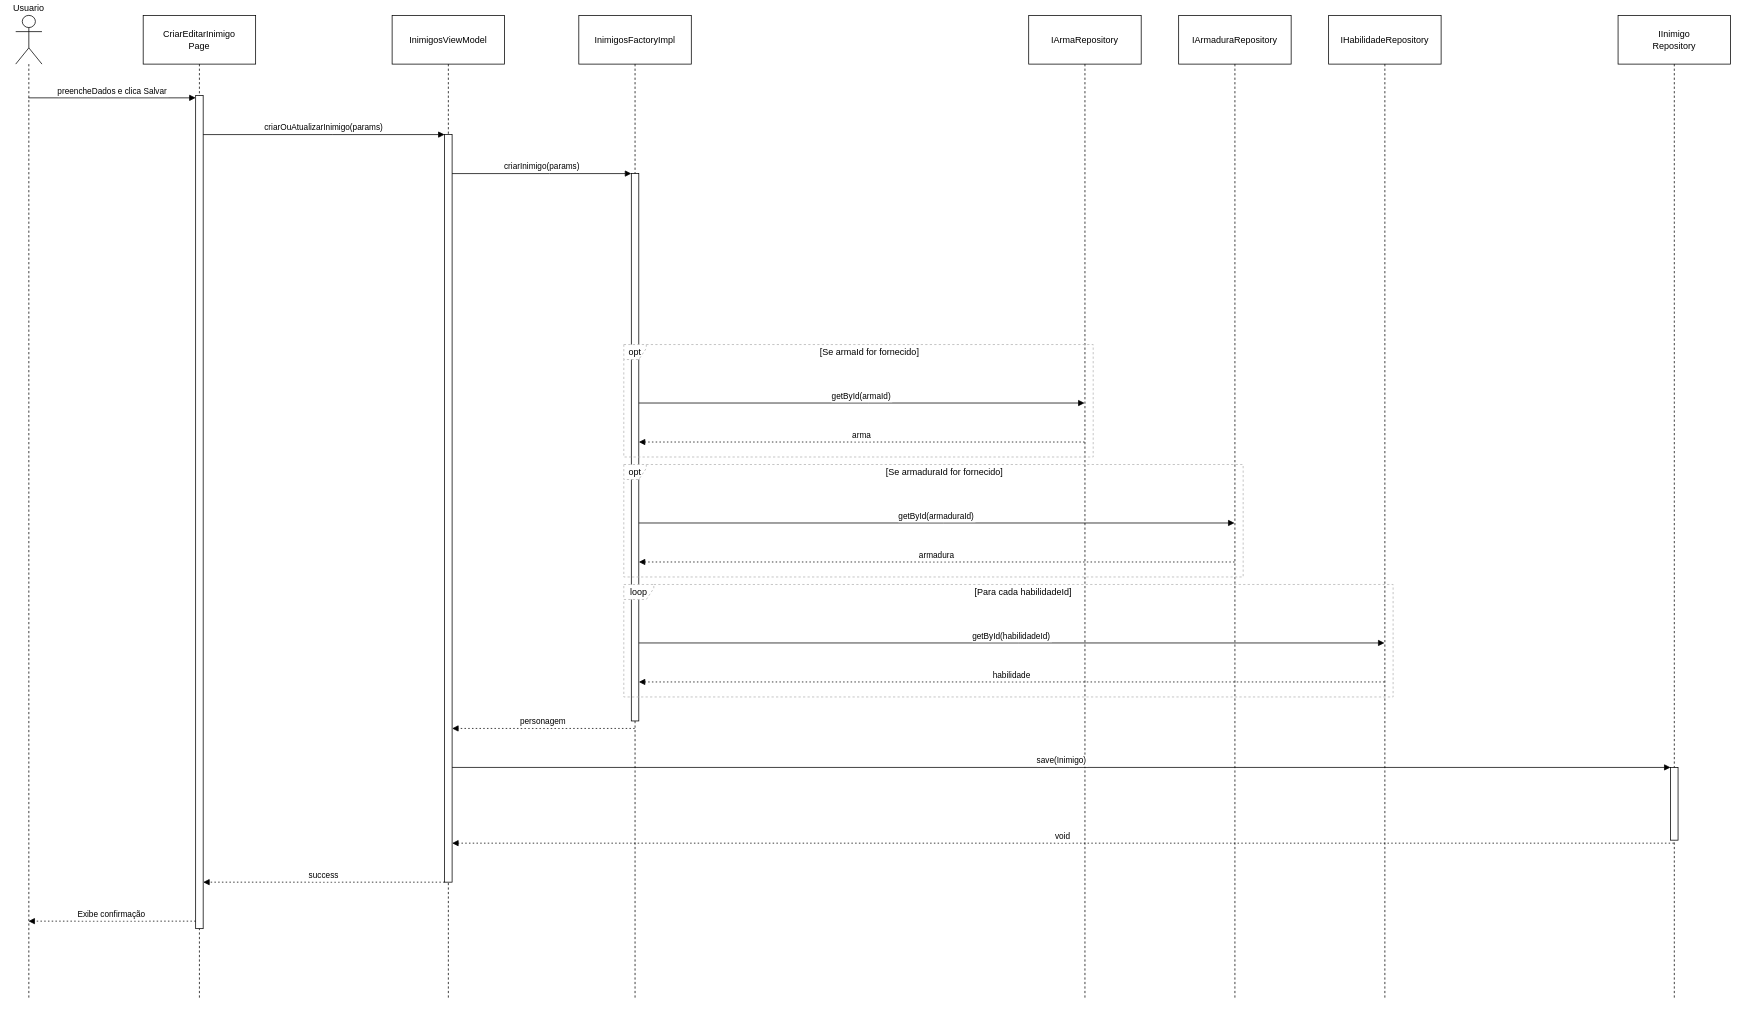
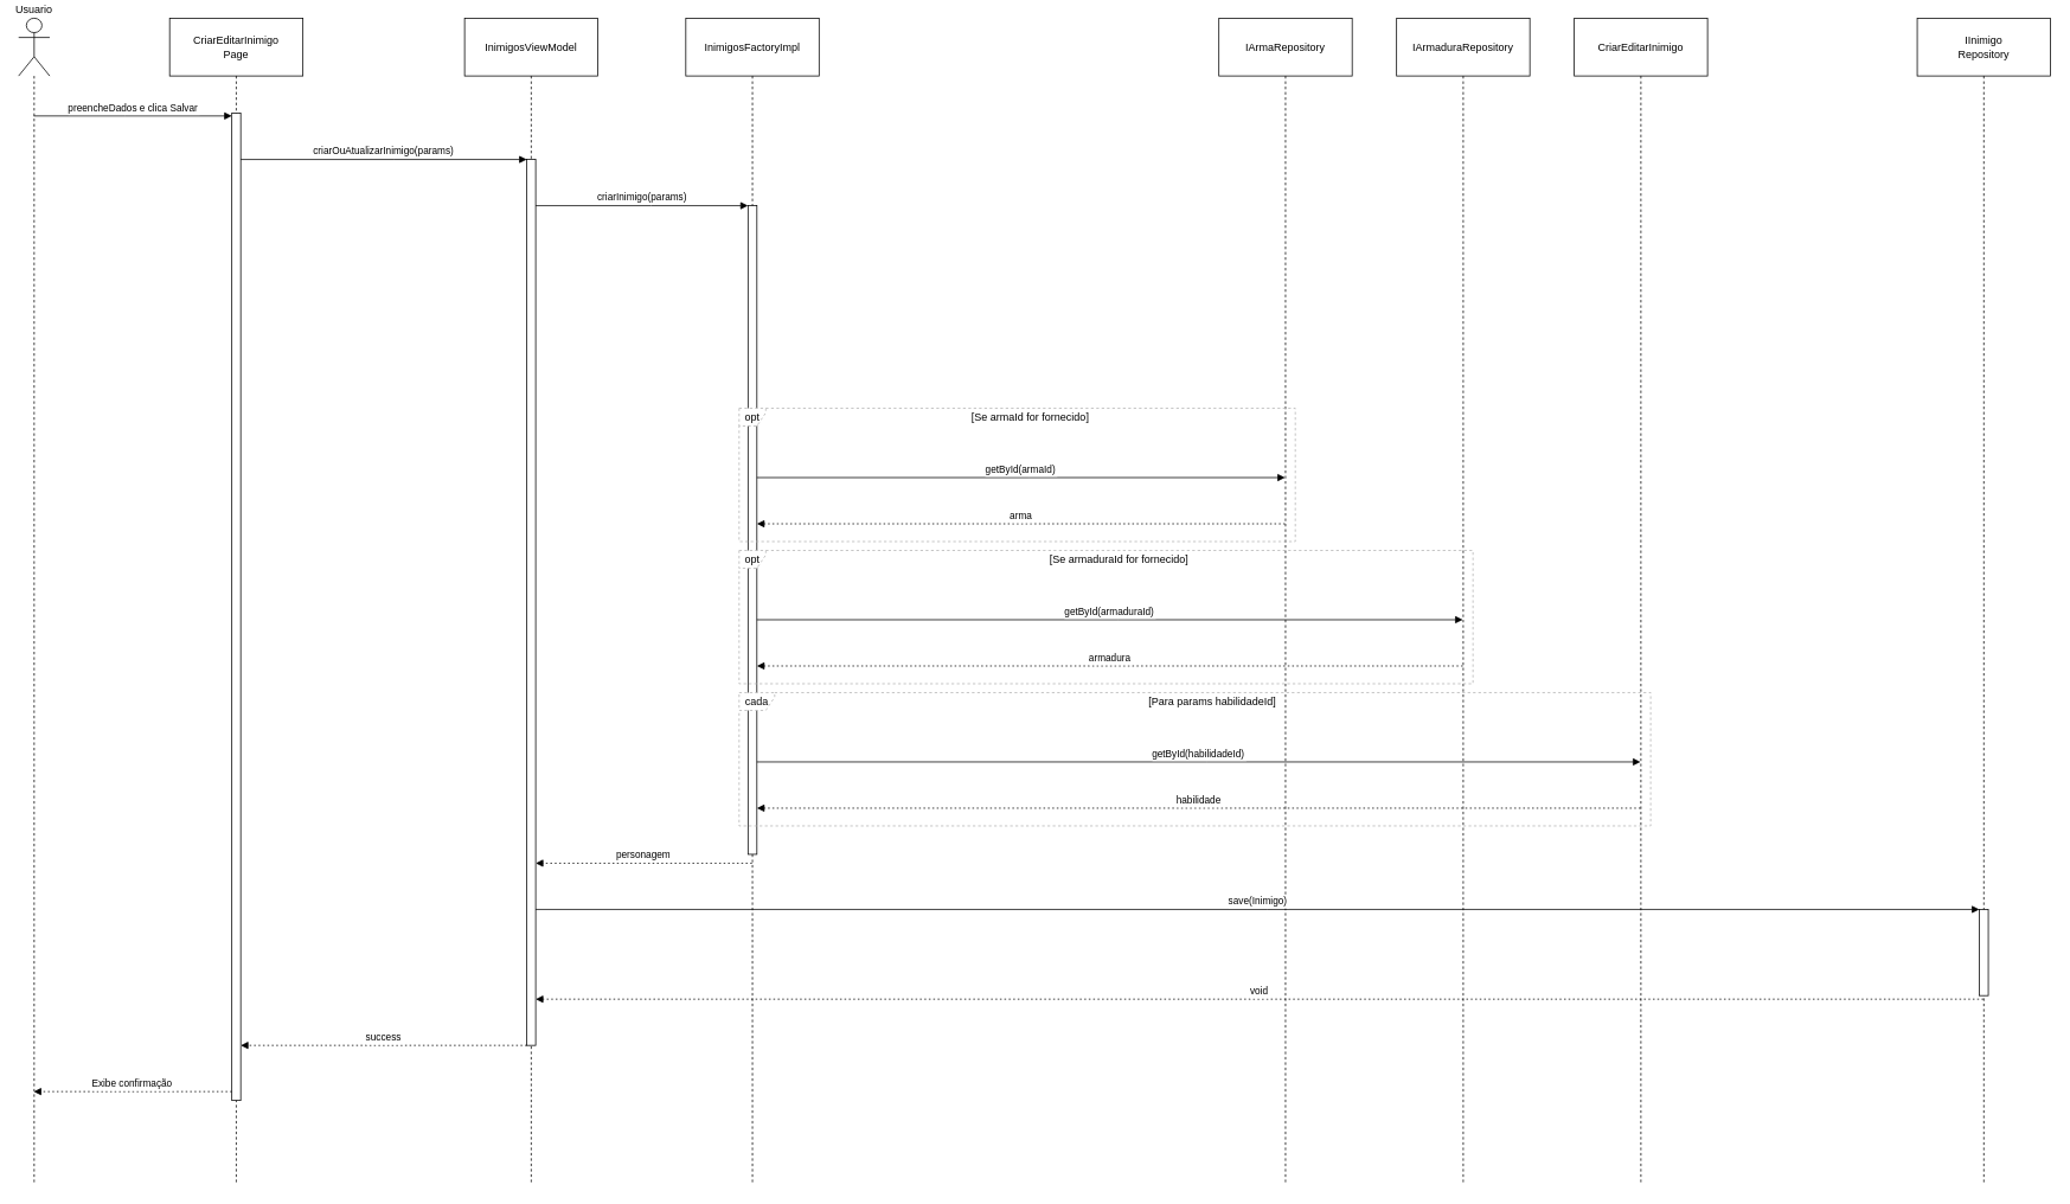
  <mxCell id="0" />
  <mxCell id="1" parent="0" />
  <mxCell id="2" value="Usuario" style="shape=umlLifeline;perimeter=lifelinePerimeter;whiteSpace=wrap;container=1;dropTarget=0;collapsible=0;recursiveResize=0;outlineConnect=0;portConstraint=eastwest;newEdgeStyle={&quot;edgeStyle&quot;:&quot;elbowEdgeStyle&quot;,&quot;elbow&quot;:&quot;vertical&quot;,&quot;curved&quot;:0,&quot;rounded&quot;:0};participant=umlActor;verticalAlign=bottom;labelPosition=center;verticalLabelPosition=top;align=center;size=65;" vertex="1" parent="1"><mxGeometry x="20" y="20" width="35" height="1313" as="geometry" /></mxCell>
  <mxCell id="3" value="CriarEditarInimigo&#10;Page" style="shape=umlLifeline;perimeter=lifelinePerimeter;whiteSpace=wrap;container=1;dropTarget=0;collapsible=0;recursiveResize=0;outlineConnect=0;portConstraint=eastwest;newEdgeStyle={&quot;edgeStyle&quot;:&quot;elbowEdgeStyle&quot;,&quot;elbow&quot;:&quot;vertical&quot;,&quot;curved&quot;:0,&quot;rounded&quot;:0};size=65;" vertex="1" parent="1"><mxGeometry x="190" y="20" width="150" height="1313" as="geometry" /></mxCell>
  <mxCell id="4" value="" style="points=[];perimeter=orthogonalPerimeter;outlineConnect=0;targetShapes=umlLifeline;portConstraint=eastwest;newEdgeStyle={&quot;edgeStyle&quot;:&quot;elbowEdgeStyle&quot;,&quot;elbow&quot;:&quot;vertical&quot;,&quot;curved&quot;:0,&quot;rounded&quot;:0}" vertex="1" parent="3"><mxGeometry x="70" y="107" width="10" height="1111" as="geometry" /></mxCell>
  <mxCell id="5" value="InimigosViewModel" style="shape=umlLifeline;perimeter=lifelinePerimeter;whiteSpace=wrap;container=1;dropTarget=0;collapsible=0;recursiveResize=0;outlineConnect=0;portConstraint=eastwest;newEdgeStyle={&quot;edgeStyle&quot;:&quot;elbowEdgeStyle&quot;,&quot;elbow&quot;:&quot;vertical&quot;,&quot;curved&quot;:0,&quot;rounded&quot;:0};size=65;" vertex="1" parent="1"><mxGeometry x="522" y="20" width="150" height="1313" as="geometry" /></mxCell>
  <mxCell id="6" value="" style="points=[];perimeter=orthogonalPerimeter;outlineConnect=0;targetShapes=umlLifeline;portConstraint=eastwest;newEdgeStyle={&quot;edgeStyle&quot;:&quot;elbowEdgeStyle&quot;,&quot;elbow&quot;:&quot;vertical&quot;,&quot;curved&quot;:0,&quot;rounded&quot;:0}" vertex="1" parent="5"><mxGeometry x="70" y="159" width="10" height="997" as="geometry" /></mxCell>
  <mxCell id="7" value="InimigosFactoryImpl" style="shape=umlLifeline;perimeter=lifelinePerimeter;whiteSpace=wrap;container=1;dropTarget=0;collapsible=0;recursiveResize=0;outlineConnect=0;portConstraint=eastwest;newEdgeStyle={&quot;edgeStyle&quot;:&quot;elbowEdgeStyle&quot;,&quot;elbow&quot;:&quot;vertical&quot;,&quot;curved&quot;:0,&quot;rounded&quot;:0};size=65;" vertex="1" parent="1"><mxGeometry x="771" y="20" width="150" height="1313" as="geometry" /></mxCell>
  <mxCell id="8" value="" style="points=[];perimeter=orthogonalPerimeter;outlineConnect=0;targetShapes=umlLifeline;portConstraint=eastwest;newEdgeStyle={&quot;edgeStyle&quot;:&quot;elbowEdgeStyle&quot;,&quot;elbow&quot;:&quot;vertical&quot;,&quot;curved&quot;:0,&quot;rounded&quot;:0}" vertex="1" parent="7"><mxGeometry x="70" y="211" width="10" height="730" as="geometry" /></mxCell>
  <mxCell id="9" value="IArmaRepository" style="shape=umlLifeline;perimeter=lifelinePerimeter;whiteSpace=wrap;container=1;dropTarget=0;collapsible=0;recursiveResize=0;outlineConnect=0;portConstraint=eastwest;newEdgeStyle={&quot;edgeStyle&quot;:&quot;elbowEdgeStyle&quot;,&quot;elbow&quot;:&quot;vertical&quot;,&quot;curved&quot;:0,&quot;rounded&quot;:0};size=65;" vertex="1" parent="1"><mxGeometry x="1371" y="20" width="150" height="1313" as="geometry" /></mxCell>
  <mxCell id="10" value="IArmaduraRepository" style="shape=umlLifeline;perimeter=lifelinePerimeter;whiteSpace=wrap;container=1;dropTarget=0;collapsible=0;recursiveResize=0;outlineConnect=0;portConstraint=eastwest;newEdgeStyle={&quot;edgeStyle&quot;:&quot;elbowEdgeStyle&quot;,&quot;elbow&quot;:&quot;vertical&quot;,&quot;curved&quot;:0,&quot;rounded&quot;:0};size=65;" vertex="1" parent="1"><mxGeometry x="1571" y="20" width="150" height="1313" as="geometry" /></mxCell>
- <mxCell id="11" value="IHabilidadeRepository" style="shape=umlLifeline;perimeter=lifelinePerimeter;whiteSpace=wrap;container=1;dropTarget=0;collapsible=0;recursiveResize=0;outlineConnect=0;portConstraint=eastwest;newEdgeStyle={&quot;edgeStyle&quot;:&quot;elbowEdgeStyle&quot;,&quot;elbow&quot;:&quot;vertical&quot;,&quot;curved&quot;:0,&quot;rounded&quot;:0};size=65;" vertex="1" parent="1"><mxGeometry x="1771" y="20" width="150" height="1313" as="geometry" /></mxCell>
+ <mxCell id="11" value="CriarEditarInimigo" style="shape=umlLifeline;perimeter=lifelinePerimeter;whiteSpace=wrap;container=1;dropTarget=0;collapsible=0;recursiveResize=0;outlineConnect=0;portConstraint=eastwest;newEdgeStyle={&quot;edgeStyle&quot;:&quot;elbowEdgeStyle&quot;,&quot;elbow&quot;:&quot;vertical&quot;,&quot;curved&quot;:0,&quot;rounded&quot;:0};size=65;" vertex="1" parent="1"><mxGeometry x="1771" y="20" width="150" height="1313" as="geometry" /></mxCell>
  <mxCell id="12" value="IInimigo&#10;Repository" style="shape=umlLifeline;perimeter=lifelinePerimeter;whiteSpace=wrap;container=1;dropTarget=0;collapsible=0;recursiveResize=0;outlineConnect=0;portConstraint=eastwest;newEdgeStyle={&quot;edgeStyle&quot;:&quot;elbowEdgeStyle&quot;,&quot;elbow&quot;:&quot;vertical&quot;,&quot;curved&quot;:0,&quot;rounded&quot;:0};size=65;" vertex="1" parent="1"><mxGeometry x="2157" y="20" width="150" height="1313" as="geometry" /></mxCell>
  <mxCell id="13" value="" style="points=[];perimeter=orthogonalPerimeter;outlineConnect=0;targetShapes=umlLifeline;portConstraint=eastwest;newEdgeStyle={&quot;edgeStyle&quot;:&quot;elbowEdgeStyle&quot;,&quot;elbow&quot;:&quot;vertical&quot;,&quot;curved&quot;:0,&quot;rounded&quot;:0}" vertex="1" parent="12"><mxGeometry x="70" y="1003" width="10" height="97" as="geometry" /></mxCell>
  <mxCell id="14" value="opt" style="shape=umlFrame;dashed=1;pointerEvents=0;dropTarget=0;strokeColor=#B3B3B3;height=20;width=30" vertex="1" parent="1"><mxGeometry x="831" y="459" width="626" height="150" as="geometry" /></mxCell>
  <mxCell id="15" value="[Se armaId for fornecido]" style="text;strokeColor=none;fillColor=none;align=center;verticalAlign=middle;whiteSpace=wrap;" vertex="1" parent="14"><mxGeometry x="30" width="596" height="20" as="geometry" /></mxCell>
  <mxCell id="16" value="opt" style="shape=umlFrame;dashed=1;pointerEvents=0;dropTarget=0;strokeColor=#B3B3B3;height=20;width=30" vertex="1" parent="1"><mxGeometry x="831" y="619" width="826" height="150" as="geometry" /></mxCell>
  <mxCell id="17" value="[Se armaduraId for fornecido]" style="text;strokeColor=none;fillColor=none;align=center;verticalAlign=middle;whiteSpace=wrap;" vertex="1" parent="16"><mxGeometry x="30" width="796" height="20" as="geometry" /></mxCell>
- <mxCell id="18" value="loop" style="shape=umlFrame;dashed=1;pointerEvents=0;dropTarget=0;strokeColor=#B3B3B3;height=20;width=40" vertex="1" parent="1"><mxGeometry x="831" y="779" width="1026" height="150" as="geometry" /></mxCell>
- <mxCell id="19" value="[Para cada habilidadeId]" style="text;strokeColor=none;fillColor=none;align=center;verticalAlign=middle;whiteSpace=wrap;" vertex="1" parent="18"><mxGeometry x="40" width="986" height="20" as="geometry" /></mxCell>
+ <mxCell id="18" value="cada" style="shape=umlFrame;dashed=1;pointerEvents=0;dropTarget=0;strokeColor=#B3B3B3;height=20;width=40" vertex="1" parent="1"><mxGeometry x="831" y="779" width="1026" height="150" as="geometry" /></mxCell>
+ <mxCell id="19" value="[Para params habilidadeId]" style="text;strokeColor=none;fillColor=none;align=center;verticalAlign=middle;whiteSpace=wrap;" vertex="1" parent="18"><mxGeometry x="40" width="986" height="20" as="geometry" /></mxCell>
  <mxCell id="20" value="preencheDados e clica Salvar" style="verticalAlign=bottom;edgeStyle=elbowEdgeStyle;elbow=vertical;curved=0;rounded=0;endArrow=block;" edge="1" parent="1" source="2" target="4"><mxGeometry relative="1" as="geometry"><Array as="points"><mxPoint x="140" y="130" /></Array></mxGeometry></mxCell>
  <mxCell id="21" value="criarOuAtualizarInimigo(params)" style="verticalAlign=bottom;edgeStyle=elbowEdgeStyle;elbow=vertical;curved=0;rounded=0;endArrow=block;" edge="1" parent="1" source="4" target="6"><mxGeometry relative="1" as="geometry"><Array as="points"><mxPoint x="442" y="179" /></Array></mxGeometry></mxCell>
  <mxCell id="22" value="criarInimigo(params)" style="verticalAlign=bottom;edgeStyle=elbowEdgeStyle;elbow=vertical;curved=0;rounded=0;endArrow=block;" edge="1" parent="1" source="6" target="8"><mxGeometry relative="1" as="geometry"><Array as="points"><mxPoint x="732" y="231" /></Array></mxGeometry></mxCell>
  <mxCell id="23" value="getById(armaId)" style="verticalAlign=bottom;edgeStyle=elbowEdgeStyle;elbow=vertical;curved=0;rounded=0;endArrow=block;" edge="1" parent="1" source="8" target="9"><mxGeometry relative="1" as="geometry"><Array as="points"><mxPoint x="1157" y="537" /></Array></mxGeometry></mxCell>
  <mxCell id="24" value="arma" style="verticalAlign=bottom;edgeStyle=elbowEdgeStyle;elbow=vertical;curved=0;rounded=0;dashed=1;dashPattern=2 3;endArrow=block;" edge="1" parent="1" source="9" target="8"><mxGeometry relative="1" as="geometry"><Array as="points"><mxPoint x="1160" y="589" /></Array></mxGeometry></mxCell>
  <mxCell id="25" value="getById(armaduraId)" style="verticalAlign=bottom;edgeStyle=elbowEdgeStyle;elbow=vertical;curved=0;rounded=0;endArrow=block;" edge="1" parent="1" source="8" target="10"><mxGeometry relative="1" as="geometry"><Array as="points"><mxPoint x="1257" y="697" /></Array></mxGeometry></mxCell>
  <mxCell id="26" value="armadura" style="verticalAlign=bottom;edgeStyle=elbowEdgeStyle;elbow=vertical;curved=0;rounded=0;dashed=1;dashPattern=2 3;endArrow=block;" edge="1" parent="1" source="10" target="8"><mxGeometry relative="1" as="geometry"><Array as="points"><mxPoint x="1260" y="749" /></Array></mxGeometry></mxCell>
  <mxCell id="27" value="getById(habilidadeId)" style="verticalAlign=bottom;edgeStyle=elbowEdgeStyle;elbow=vertical;curved=0;rounded=0;endArrow=block;" edge="1" parent="1" source="8" target="11"><mxGeometry relative="1" as="geometry"><Array as="points"><mxPoint x="1357" y="857" /></Array></mxGeometry></mxCell>
  <mxCell id="28" value="habilidade" style="verticalAlign=bottom;edgeStyle=elbowEdgeStyle;elbow=vertical;curved=0;rounded=0;dashed=1;dashPattern=2 3;endArrow=block;" edge="1" parent="1" source="11" target="8"><mxGeometry relative="1" as="geometry"><Array as="points"><mxPoint x="1360" y="909" /></Array></mxGeometry></mxCell>
  <mxCell id="29" value="personagem" style="verticalAlign=bottom;edgeStyle=elbowEdgeStyle;elbow=vertical;curved=0;rounded=0;dashed=1;dashPattern=2 3;endArrow=block;" edge="1" parent="1" source="7" target="6"><mxGeometry relative="1" as="geometry"><Array as="points"><mxPoint x="733" y="971" /></Array></mxGeometry></mxCell>
  <mxCell id="30" value="save(Inimigo)" style="verticalAlign=bottom;edgeStyle=elbowEdgeStyle;elbow=horizontal;curved=0;rounded=0;endArrow=block;" edge="1" parent="1" source="6" target="13"><mxGeometry relative="1" as="geometry"><Array as="points"><mxPoint x="1425" y="1023" /></Array></mxGeometry></mxCell>
  <mxCell id="31" value="void" style="verticalAlign=bottom;edgeStyle=elbowEdgeStyle;elbow=vertical;curved=0;rounded=0;dashed=1;dashPattern=2 3;endArrow=block;" edge="1" parent="1" source="12" target="6"><mxGeometry relative="1" as="geometry"><Array as="points"><mxPoint x="1426" y="1124" /></Array></mxGeometry></mxCell>
  <mxCell id="32" value="success" style="verticalAlign=bottom;edgeStyle=elbowEdgeStyle;elbow=vertical;curved=0;rounded=0;dashed=1;dashPattern=2 3;endArrow=block;" edge="1" parent="1" source="6" target="4"><mxGeometry relative="1" as="geometry"><Array as="points"><mxPoint x="443" y="1176" /></Array></mxGeometry></mxCell>
  <mxCell id="33" value="Exibe confirmação" style="verticalAlign=bottom;edgeStyle=elbowEdgeStyle;elbow=vertical;curved=0;rounded=0;dashed=1;dashPattern=2 3;endArrow=block;" edge="1" parent="1" source="4" target="2"><mxGeometry relative="1" as="geometry"><Array as="points"><mxPoint x="190" y="1228" /></Array></mxGeometry></mxCell>
